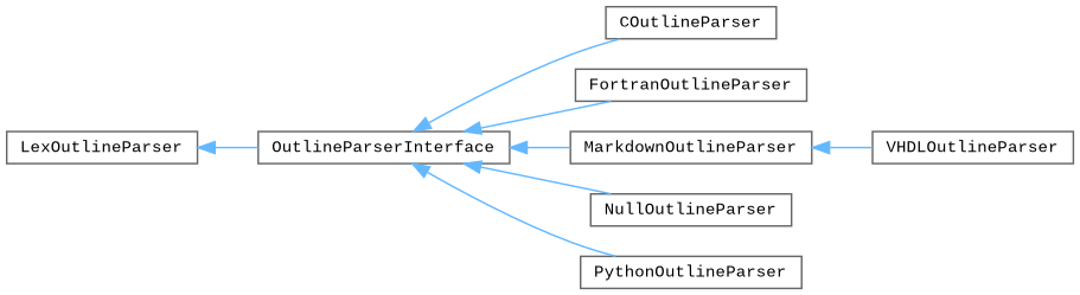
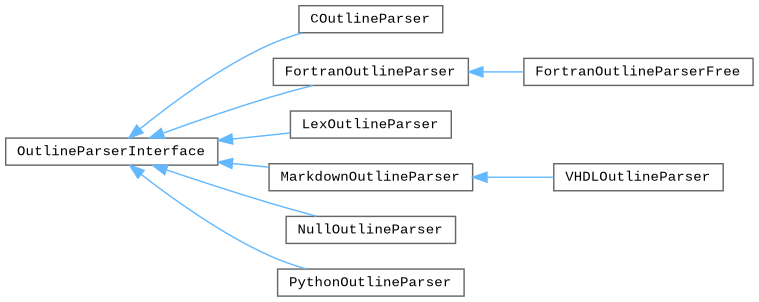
  digraph {
    fontname="Liberation Mono"
    rankdir=LR
    node [color=grey40 fillcolor=white fontname="Liberation Mono" fontsize=10 shape=box style=filled]
    edge [color=steelblue1 dir=back fontname="Liberation Mono" fontsize=10 labelfontname=Helvetica labelfontsize=10 style=solid]
    n1 [height=0.2 label=OutlineParserInterface width=0.4]
    n2 [height=0.2 label=COutlineParser width=0.4]
    n3 [height=0.2 label=FortranOutlineParser width=0.4]
    n4 [height=0.2 label=LexOutlineParser width=0.4]
    n5 [height=0.2 label=MarkdownOutlineParser width=0.4]
    n6 [height=0.2 label=NullOutlineParser width=0.4]
    n7 [height=0.2 label=PythonOutlineParser width=0.4]
+   n8 [height=0.2 label=FortranOutlineParserFree width=0.4]
    n9 [height=0.2 label=VHDLOutlineParser width=0.4]
    n1 -> n2
    n1 -> n3
-   n4 -> n1
+   n1 -> n4
    n1 -> n5
    n1 -> n6
    n1 -> n7
+   n3 -> n8
    n5 -> n9
  }
